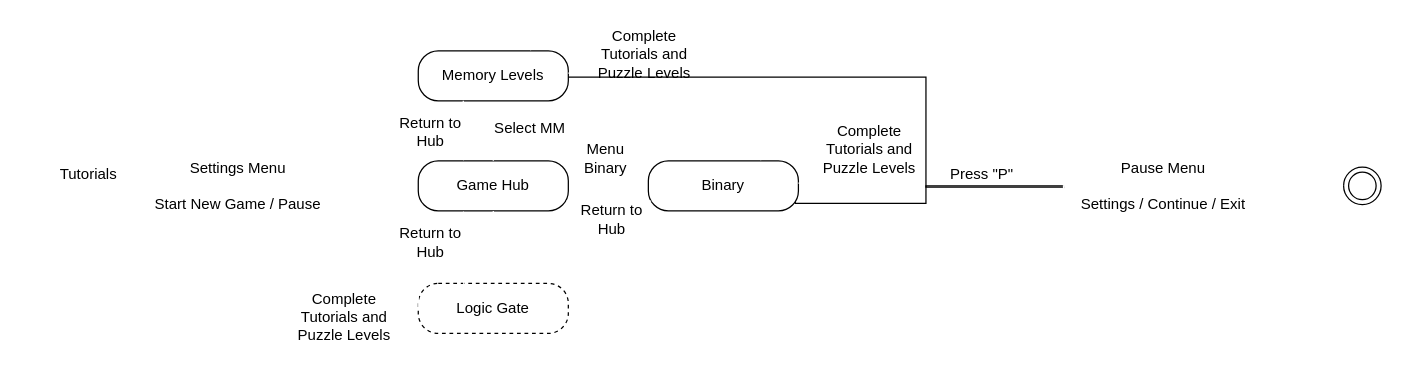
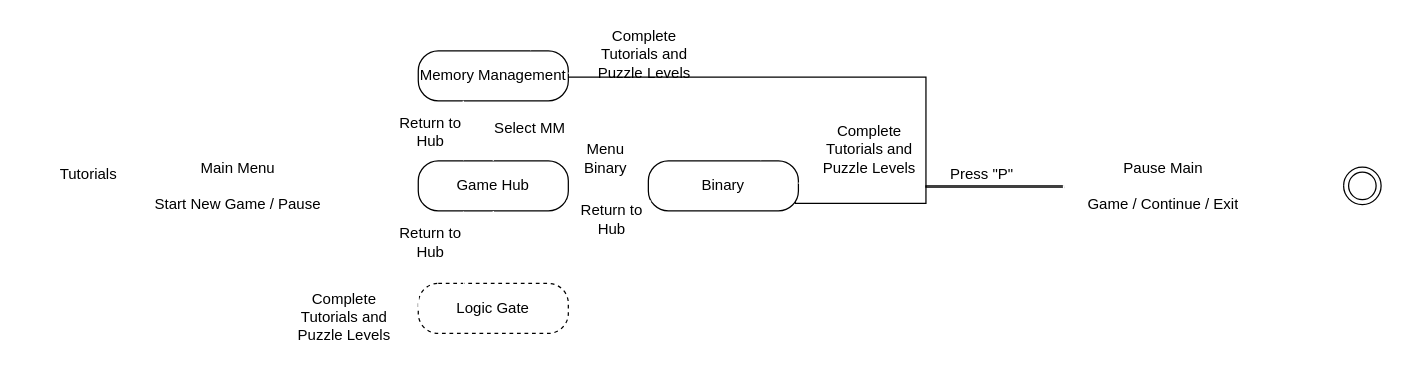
  <mxCell id="0" />
  <mxCell id="1" parent="0" />
  <mxCell id="2" value="" style="ellipse;html=1;shape=startState;fillColor=none;strokeColor=#FFFFFF;" vertex="1" parent="1"><mxGeometry x="20" y="132" width="30" height="30" as="geometry" /></mxCell>
  <mxCell id="3" value="" style="edgeStyle=orthogonalEdgeStyle;html=1;verticalAlign=bottom;endArrow=open;endSize=8;strokeColor=#FFFFFF;rounded=0;exitX=0.859;exitY=0.484;exitDx=0;exitDy=0;exitPerimeter=0;" edge="1" parent="1"><mxGeometry relative="1" as="geometry"><mxPoint x="110" y="147.88" as="targetPoint" /><mxPoint x="45.77" y="147.52" as="sourcePoint" /></mxGeometry></mxCell>
  <mxCell id="4" value="Tutorials" style="text;align=center;fontStyle=0;verticalAlign=middle;spacingLeft=3;spacingRight=3;strokeColor=none;rotatable=0;points=[[0,0.5],[1,0.5]];portConstraint=eastwest;html=1;" vertex="1" parent="1"><mxGeometry x="30" y="126" width="80" height="26" as="geometry" /></mxCell>
- <mxCell id="5" value="Settings Menu" style="swimlane;fontStyle=0;align=center;verticalAlign=middle;childLayout=stackLayout;horizontal=1;startSize=30;horizontalStack=0;resizeParent=0;resizeLast=1;container=0;fontColor=default;collapsible=0;rounded=1;arcSize=30;strokeColor=#FFFFFF;fillColor=none;swimlaneFillColor=none;dropTarget=0;swimlaneLine=1;" vertex="1" parent="1"><mxGeometry x="110" y="118" width="160" height="60" as="geometry" /></mxCell>
+ <mxCell id="5" value="Main Menu" style="swimlane;fontStyle=0;align=center;verticalAlign=middle;childLayout=stackLayout;horizontal=1;startSize=30;horizontalStack=0;resizeParent=0;resizeLast=1;container=0;fontColor=default;collapsible=0;rounded=1;arcSize=30;strokeColor=#FFFFFF;fillColor=none;swimlaneFillColor=none;dropTarget=0;swimlaneLine=1;" vertex="1" parent="1"><mxGeometry x="110" y="118" width="160" height="60" as="geometry" /></mxCell>
  <mxCell id="6" value="Start New Game / Pause" style="text;html=1;strokeColor=none;fillColor=none;align=center;verticalAlign=middle;spacingLeft=4;spacingRight=4;whiteSpace=wrap;overflow=hidden;rotatable=0;fontColor=default;" vertex="1" parent="5"><mxGeometry y="30" width="160" height="30" as="geometry" /></mxCell>
  <mxCell id="7" value="" style="edgeStyle=orthogonalEdgeStyle;html=1;verticalAlign=bottom;endArrow=open;endSize=8;strokeColor=#FFFFFF;rounded=0;exitX=0.859;exitY=0.484;exitDx=0;exitDy=0;exitPerimeter=0;" edge="1" parent="1"><mxGeometry relative="1" as="geometry"><mxPoint x="334" y="147.7" as="targetPoint" /><mxPoint x="270" y="147.82" as="sourcePoint" /></mxGeometry></mxCell>
  <mxCell id="8" value="" style="edgeStyle=orthogonalEdgeStyle;html=1;verticalAlign=bottom;endArrow=open;endSize=8;strokeColor=#FFFFFF;rounded=0;exitX=0.859;exitY=0.484;exitDx=0;exitDy=0;exitPerimeter=0;" edge="1" parent="1"><mxGeometry relative="1" as="geometry"><mxPoint x="518" y="138.7" as="targetPoint" /><mxPoint x="454" y="138.82" as="sourcePoint" /></mxGeometry></mxCell>
  <mxCell id="9" value="Game Hub" style="rounded=1;whiteSpace=wrap;html=1;arcSize=40;fontColor=default;fillColor=none;strokeColor=default;labelBackgroundColor=none;" vertex="1" parent="1"><mxGeometry x="334" y="128" width="120" height="40" as="geometry" /></mxCell>
  <mxCell id="10" value="" style="edgeStyle=orthogonalEdgeStyle;html=1;verticalAlign=bottom;endArrow=diamond;endSize=8;strokeColor=#FFFFFF;rounded=0;exitX=0.5;exitY=1;exitDx=0;exitDy=0;strokeWidth=1;entryX=0.5;entryY=0;entryDx=0;entryDy=0;" edge="1" parent="1" source="9" target="12"><mxGeometry relative="1" as="geometry"><mxPoint x="394" y="210" as="targetPoint" /><mxPoint x="362" y="200.12" as="sourcePoint" /></mxGeometry></mxCell>
  <mxCell id="11" value="" style="edgeStyle=orthogonalEdgeStyle;html=1;verticalAlign=bottom;endArrow=open;endSize=8;strokeColor=#FFFFFF;rounded=0;exitX=0.5;exitY=0;exitDx=0;exitDy=0;strokeWidth=1;" edge="1" parent="1" source="9"><mxGeometry relative="1" as="geometry"><mxPoint x="394" y="80" as="targetPoint" /><mxPoint x="393.8" y="86" as="sourcePoint" /></mxGeometry></mxCell>
  <mxCell id="12" value="Logic Gate" style="rounded=1;whiteSpace=wrap;html=1;arcSize=40;fontColor=default;fillColor=none;strokeColor=default;labelBackgroundColor=none;dashed=1;" vertex="1" parent="1"><mxGeometry x="334" y="226" width="120" height="40" as="geometry" /></mxCell>
  <mxCell id="13" style="edgeStyle=orthogonalEdgeStyle;rounded=0;orthogonalLoop=1;jettySize=auto;html=1;exitX=0.979;exitY=0.817;exitDx=0;exitDy=0;exitPerimeter=0;endArrow=none;startFill=0;" edge="1" parent="1" source="14"><mxGeometry relative="1" as="geometry"><mxPoint x="637.92" y="162" as="sourcePoint" /><mxPoint x="850" y="150" as="targetPoint" /><Array as="points"><mxPoint x="636" y="162" /><mxPoint x="740" y="162" /><mxPoint x="740" y="148" /><mxPoint x="850" y="148" /><mxPoint x="850" y="151" /></Array></mxGeometry></mxCell>
  <mxCell id="14" value="Binary" style="rounded=1;whiteSpace=wrap;html=1;arcSize=40;fontColor=default;fillColor=none;strokeColor=default;labelBackgroundColor=none;" vertex="1" parent="1"><mxGeometry x="518" y="128" width="120" height="40" as="geometry" /></mxCell>
  <mxCell id="15" style="edgeStyle=elbowEdgeStyle;rounded=0;orthogonalLoop=1;jettySize=auto;html=1;exitX=1;exitY=0.5;exitDx=0;exitDy=0;entryX=0;entryY=0;entryDx=0;entryDy=0;endArrow=none;startFill=0;" edge="1" parent="1"><mxGeometry relative="1" as="geometry"><mxPoint x="850" y="149" as="targetPoint" /><mxPoint x="454" y="61" as="sourcePoint" /><Array as="points"><mxPoint x="740" y="121" /></Array></mxGeometry></mxCell>
- <mxCell id="16" value="Memory Levels" style="rounded=1;whiteSpace=wrap;html=1;arcSize=40;fontColor=default;fillColor=none;strokeColor=default;labelBackgroundColor=none;" vertex="1" parent="1"><mxGeometry x="334" y="40" width="120" height="40" as="geometry" /></mxCell>
+ <mxCell id="16" value="Memory Management" style="rounded=1;whiteSpace=wrap;html=1;arcSize=40;fontColor=default;fillColor=none;strokeColor=default;labelBackgroundColor=none;" vertex="1" parent="1"><mxGeometry x="334" y="40" width="120" height="40" as="geometry" /></mxCell>
  <mxCell id="17" value="Select MM" style="text;align=center;fontStyle=0;verticalAlign=middle;spacingLeft=3;spacingRight=3;strokeColor=none;rotatable=0;points=[[0,0.5],[1,0.5]];portConstraint=eastwest;html=1;" vertex="1" parent="1"><mxGeometry x="383" y="89" width="80" height="26" as="geometry" /></mxCell>
  <mxCell id="18" value="Menu Binary" style="text;align=center;fontStyle=0;verticalAlign=middle;spacingLeft=3;spacingRight=3;strokeColor=none;rotatable=0;points=[[0,0.5],[1,0.5]];portConstraint=eastwest;html=1;whiteSpace=wrap;" vertex="1" parent="1"><mxGeometry x="454" y="113" width="60" height="26" as="geometry" /></mxCell>
  <mxCell id="19" value="" style="edgeStyle=orthogonalEdgeStyle;html=1;verticalAlign=bottom;endArrow=open;endSize=8;strokeColor=#FFFFFF;rounded=0;exitX=0.859;exitY=0.484;exitDx=0;exitDy=0;exitPerimeter=0;entryX=0.75;entryY=0;entryDx=0;entryDy=0;" edge="1" parent="1" target="16"><mxGeometry relative="1" as="geometry"><mxPoint x="724" y="-90" as="targetPoint" /><mxPoint x="454" y="57.82" as="sourcePoint" /><Array as="points"><mxPoint x="470" y="58" /><mxPoint x="470" y="20" /><mxPoint x="424" y="20" /></Array></mxGeometry></mxCell>
  <mxCell id="20" value="Complete Tutorials and Puzzle Levels" style="text;align=center;fontStyle=0;verticalAlign=middle;spacingLeft=3;spacingRight=3;strokeColor=none;rotatable=0;points=[[0,0.5],[1,0.5]];portConstraint=eastwest;html=1;whiteSpace=wrap;" vertex="1" parent="1"><mxGeometry x="470" y="30" width="90" height="26" as="geometry" /></mxCell>
  <mxCell id="21" value="" style="edgeStyle=orthogonalEdgeStyle;html=1;verticalAlign=bottom;endArrow=open;endSize=8;strokeColor=#FFFFFF;rounded=0;exitX=0.859;exitY=0.484;exitDx=0;exitDy=0;exitPerimeter=0;entryX=0.75;entryY=0;entryDx=0;entryDy=0;" edge="1" parent="1"><mxGeometry relative="1" as="geometry"><mxPoint x="608" y="128" as="targetPoint" /><mxPoint x="638" y="145.82" as="sourcePoint" /><Array as="points"><mxPoint x="654" y="146" /><mxPoint x="654" y="110" /><mxPoint x="608" y="110" /></Array></mxGeometry></mxCell>
  <mxCell id="22" value="Complete Tutorials and Puzzle Levels" style="text;align=center;fontStyle=0;verticalAlign=middle;spacingLeft=3;spacingRight=3;strokeColor=none;rotatable=0;points=[[0,0.5],[1,0.5]];portConstraint=eastwest;html=1;whiteSpace=wrap;" vertex="1" parent="1"><mxGeometry x="650" y="106" width="90" height="26" as="geometry" /></mxCell>
  <mxCell id="23" value="" style="edgeStyle=orthogonalEdgeStyle;html=1;verticalAlign=bottom;endArrow=open;endSize=8;strokeColor=#FFFFFF;rounded=0;exitX=0;exitY=0.5;exitDx=0;exitDy=0;entryX=0.25;entryY=1;entryDx=0;entryDy=0;" edge="1" parent="1" source="12" target="12"><mxGeometry relative="1" as="geometry"><mxPoint x="288" y="298.18" as="targetPoint" /><mxPoint x="318" y="270" as="sourcePoint" /><Array as="points"><mxPoint x="334" y="236" /><mxPoint x="320" y="236" /><mxPoint x="320" y="280" /><mxPoint x="364" y="280" /></Array></mxGeometry></mxCell>
  <mxCell id="24" value="Complete Tutorials and Puzzle Levels" style="text;align=center;fontStyle=0;verticalAlign=middle;spacingLeft=3;spacingRight=3;strokeColor=none;rotatable=0;points=[[0,0.5],[1,0.5]];portConstraint=eastwest;html=1;whiteSpace=wrap;" vertex="1" parent="1"><mxGeometry x="230" y="240" width="90" height="26" as="geometry" /></mxCell>
  <mxCell id="25" value="" style="edgeStyle=orthogonalEdgeStyle;html=1;verticalAlign=bottom;endArrow=open;endSize=8;strokeColor=#FFFFFF;rounded=0;exitX=0.303;exitY=0.046;exitDx=0;exitDy=0;strokeWidth=1;exitPerimeter=0;" edge="1" parent="1" source="12"><mxGeometry relative="1" as="geometry"><mxPoint x="370" y="168" as="targetPoint" /><mxPoint x="370" y="216" as="sourcePoint" /></mxGeometry></mxCell>
  <mxCell id="26" value="Return to Hub" style="text;align=center;fontStyle=0;verticalAlign=middle;spacingLeft=3;spacingRight=3;strokeColor=none;rotatable=0;points=[[0,0.5],[1,0.5]];portConstraint=eastwest;html=1;whiteSpace=wrap;" vertex="1" parent="1"><mxGeometry x="309" y="180" width="70" height="26" as="geometry" /></mxCell>
  <mxCell id="27" value="" style="edgeStyle=orthogonalEdgeStyle;html=1;verticalAlign=bottom;endArrow=open;endSize=8;strokeColor=#FFFFFF;rounded=0;exitX=0.5;exitY=1;exitDx=0;exitDy=0;strokeWidth=1;entryX=0.5;entryY=0;entryDx=0;entryDy=0;" edge="1" parent="1"><mxGeometry relative="1" as="geometry"><mxPoint x="370" y="128" as="targetPoint" /><mxPoint x="370" y="80" as="sourcePoint" /></mxGeometry></mxCell>
  <mxCell id="28" value="Return to Hub" style="text;align=center;fontStyle=0;verticalAlign=middle;spacingLeft=3;spacingRight=3;strokeColor=none;rotatable=0;points=[[0,0.5],[1,0.5]];portConstraint=eastwest;html=1;whiteSpace=wrap;" vertex="1" parent="1"><mxGeometry x="309" y="92" width="70" height="26" as="geometry" /></mxCell>
  <mxCell id="29" value="" style="edgeStyle=orthogonalEdgeStyle;html=1;verticalAlign=bottom;endArrow=open;endSize=8;strokeColor=#FFFFFF;rounded=0;exitX=0.019;exitY=0.805;exitDx=0;exitDy=0;exitPerimeter=0;" edge="1" parent="1" source="14"><mxGeometry relative="1" as="geometry"><mxPoint x="452" y="160" as="targetPoint" /><mxPoint x="516" y="160" as="sourcePoint" /></mxGeometry></mxCell>
  <mxCell id="30" value="Return to Hub" style="text;align=center;fontStyle=0;verticalAlign=middle;spacingLeft=3;spacingRight=3;strokeColor=none;rotatable=0;points=[[0,0.5],[1,0.5]];portConstraint=eastwest;html=1;whiteSpace=wrap;" vertex="1" parent="1"><mxGeometry x="454" y="162" width="70" height="26" as="geometry" /></mxCell>
- <mxCell id="31" value="Pause Menu" style="swimlane;fontStyle=0;align=center;verticalAlign=middle;childLayout=stackLayout;horizontal=1;startSize=30;horizontalStack=0;resizeParent=0;resizeLast=1;container=0;fontColor=default;collapsible=0;rounded=1;arcSize=30;strokeColor=#FFFFFF;fillColor=none;swimlaneFillColor=none;dropTarget=0;swimlaneLine=1;" vertex="1" parent="1"><mxGeometry x="850" y="118" width="160" height="60" as="geometry" /></mxCell>
- <mxCell id="32" value="Settings / Continue / Exit" style="text;html=1;strokeColor=none;fillColor=none;align=center;verticalAlign=middle;spacingLeft=4;spacingRight=4;whiteSpace=wrap;overflow=hidden;rotatable=0;fontColor=default;" vertex="1" parent="31"><mxGeometry y="30" width="160" height="30" as="geometry" /></mxCell>
+ <mxCell id="31" value="Pause Main" style="swimlane;fontStyle=0;align=center;verticalAlign=middle;childLayout=stackLayout;horizontal=1;startSize=30;horizontalStack=0;resizeParent=0;resizeLast=1;container=0;fontColor=default;collapsible=0;rounded=1;arcSize=30;strokeColor=#FFFFFF;fillColor=none;swimlaneFillColor=none;dropTarget=0;swimlaneLine=1;" vertex="1" parent="1"><mxGeometry x="850" y="118" width="160" height="60" as="geometry" /></mxCell>
+ <mxCell id="32" value="Game / Continue / Exit" style="text;html=1;strokeColor=none;fillColor=none;align=center;verticalAlign=middle;spacingLeft=4;spacingRight=4;whiteSpace=wrap;overflow=hidden;rotatable=0;fontColor=default;" vertex="1" parent="31"><mxGeometry y="30" width="160" height="30" as="geometry" /></mxCell>
  <mxCell id="33" value="Press &quot;P&quot;" style="text;align=center;fontStyle=0;verticalAlign=middle;spacingLeft=3;spacingRight=3;strokeColor=none;rotatable=0;points=[[0,0.5],[1,0.5]];portConstraint=eastwest;html=1;whiteSpace=wrap;" vertex="1" parent="1"><mxGeometry x="740" y="126" width="90" height="26" as="geometry" /></mxCell>
  <mxCell id="34" value="" style="ellipse;html=1;shape=endState;fillColor=none;strokeColor=default;" vertex="1" parent="1"><mxGeometry x="1074" y="133" width="30" height="30" as="geometry" /></mxCell>
  <mxCell id="35" value="" style="edgeStyle=orthogonalEdgeStyle;html=1;verticalAlign=bottom;endArrow=open;endSize=8;strokeColor=#FFFFFF;rounded=0;exitX=0.859;exitY=0.484;exitDx=0;exitDy=0;exitPerimeter=0;" edge="1" parent="1"><mxGeometry relative="1" as="geometry"><mxPoint x="1074" y="147.63" as="targetPoint" /><mxPoint x="1010" y="147.75" as="sourcePoint" /></mxGeometry></mxCell>
